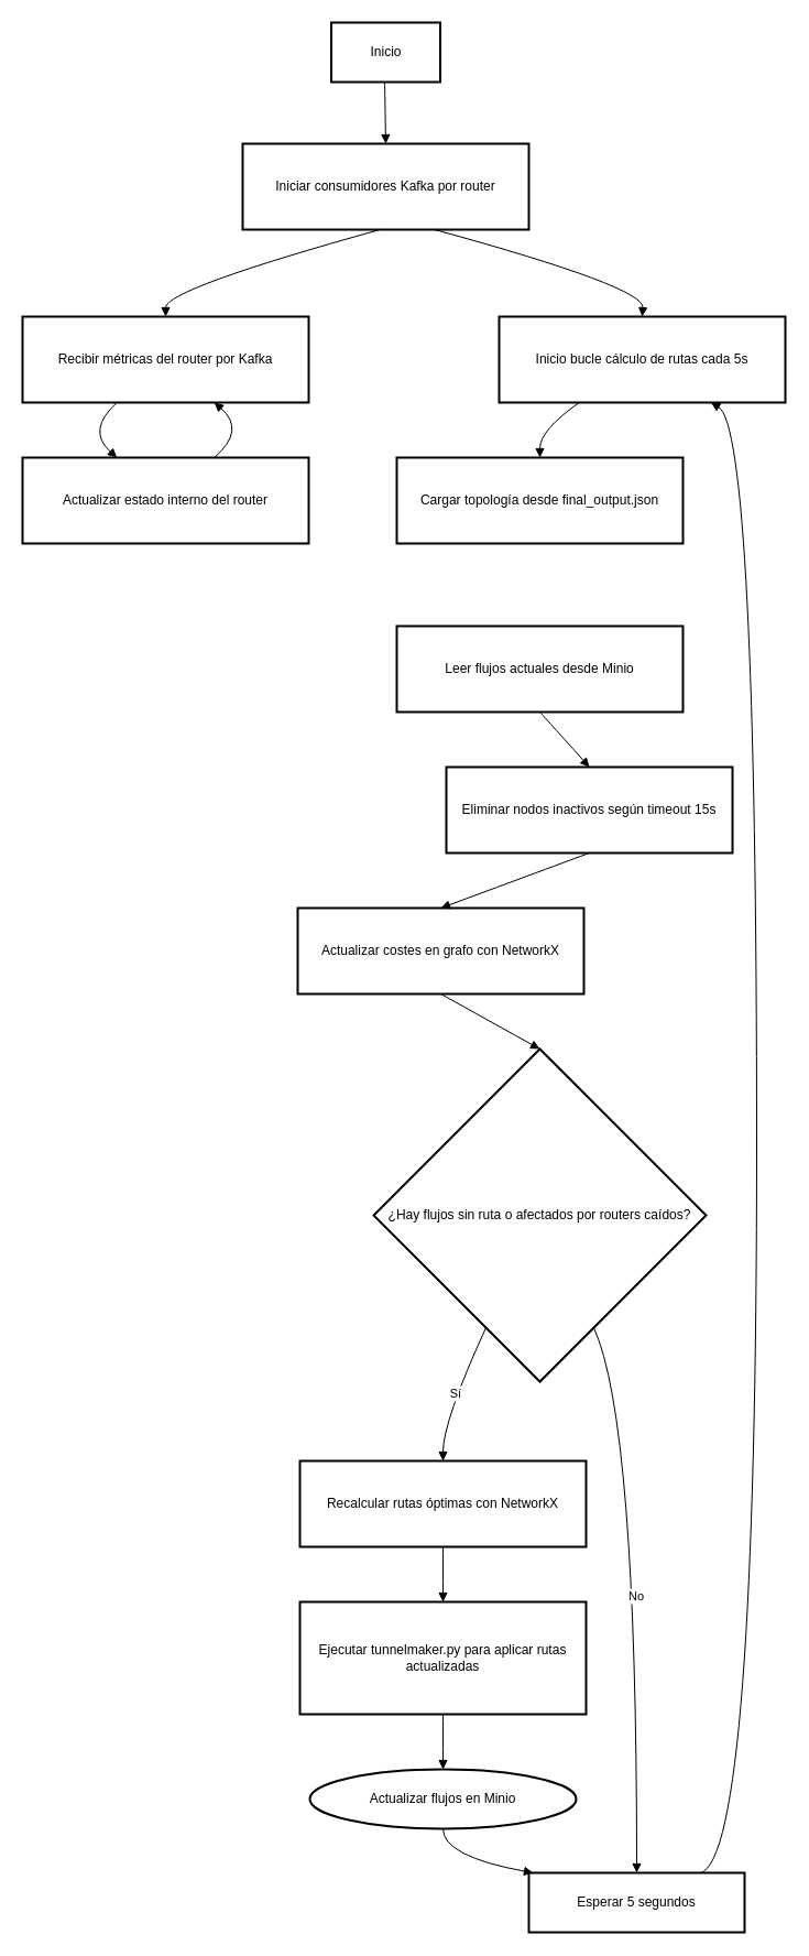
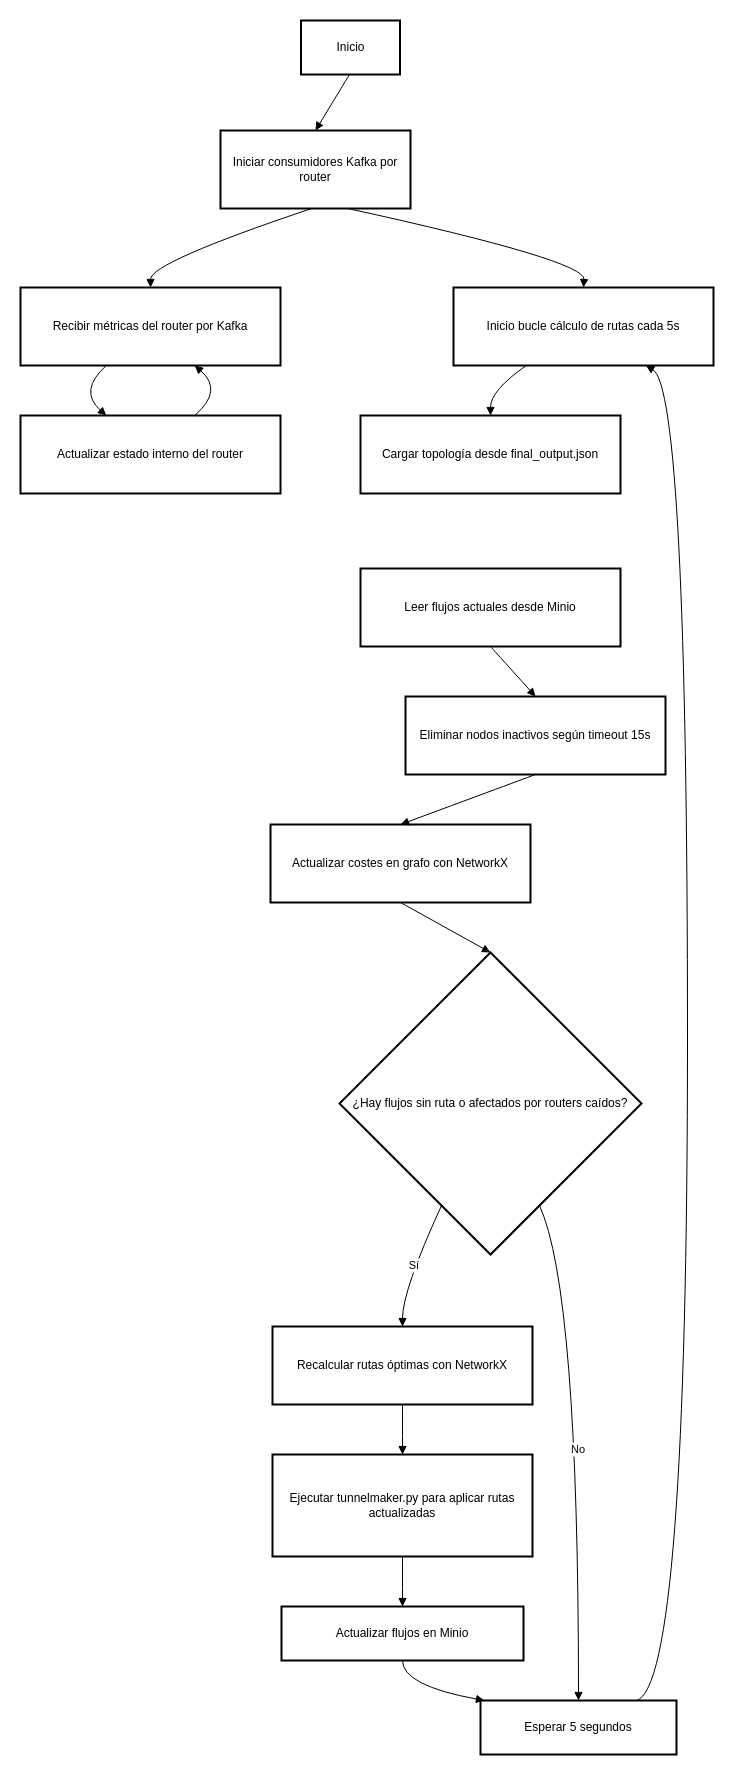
  <mxCell id="0" />
  <mxCell id="1" parent="0" />
  <mxCell id="2" value="Inicio" style="whiteSpace=wrap;strokeWidth=2;" vertex="1" parent="1"><mxGeometry x="300.5" y="20" width="99" height="54" as="geometry" /></mxCell>
- <mxCell id="3" value="Iniciar consumidores Kafka por router" style="whiteSpace=wrap;strokeWidth=2;" vertex="1" parent="1"><mxGeometry x="220" y="130" width="260" height="78" as="geometry" /></mxCell>
+ <mxCell id="3" value="Iniciar consumidores Kafka por router" style="whiteSpace=wrap;strokeWidth=2;" vertex="1" parent="1"><mxGeometry x="220" y="130" width="190" height="78" as="geometry" /></mxCell>
  <mxCell id="4" value="Inicio bucle cálculo de rutas cada 5s" style="whiteSpace=wrap;strokeWidth=2;" vertex="1" parent="1"><mxGeometry x="453" y="287" width="260" height="78" as="geometry" /></mxCell>
  <mxCell id="5" value="Recibir métricas del router por Kafka" style="whiteSpace=wrap;strokeWidth=2;" vertex="1" parent="1"><mxGeometry x="20" y="287" width="260" height="78" as="geometry" /></mxCell>
  <mxCell id="6" value="Actualizar estado interno del router" style="whiteSpace=wrap;strokeWidth=2;" vertex="1" parent="1"><mxGeometry x="20" y="415" width="260" height="78" as="geometry" /></mxCell>
  <mxCell id="7" value="Cargar topología desde final_output.json" style="whiteSpace=wrap;strokeWidth=2;" vertex="1" parent="1"><mxGeometry x="360" y="415" width="260" height="78" as="geometry" /></mxCell>
  <mxCell id="8" value="Leer flujos actuales desde Minio" style="whiteSpace=wrap;strokeWidth=2;" vertex="1" parent="1"><mxGeometry x="360" y="568" width="260" height="78" as="geometry" /></mxCell>
  <mxCell id="9" value="Eliminar nodos inactivos según timeout 15s" style="whiteSpace=wrap;strokeWidth=2;" vertex="1" parent="1"><mxGeometry x="405" y="696" width="260" height="78" as="geometry" /></mxCell>
  <mxCell id="10" value="Actualizar costes en grafo con NetworkX" style="whiteSpace=wrap;strokeWidth=2;" vertex="1" parent="1"><mxGeometry x="270" y="824" width="260" height="78" as="geometry" /></mxCell>
  <mxCell id="11" value="¿Hay flujos sin ruta o afectados por routers caídos?" style="rhombus;strokeWidth=2;whiteSpace=wrap;" vertex="1" parent="1"><mxGeometry x="339" y="952" width="302" height="302" as="geometry" /></mxCell>
  <mxCell id="12" value="Recalcular rutas óptimas con NetworkX" style="whiteSpace=wrap;strokeWidth=2;" vertex="1" parent="1"><mxGeometry x="272" y="1326" width="260" height="78" as="geometry" /></mxCell>
  <mxCell id="13" value="Ejecutar tunnelmaker.py para aplicar rutas actualizadas" style="whiteSpace=wrap;strokeWidth=2;" vertex="1" parent="1"><mxGeometry x="272" y="1454" width="260" height="102" as="geometry" /></mxCell>
- <mxCell id="14" value="Actualizar flujos en Minio" style="ellipse;whiteSpace=wrap;strokeWidth=2;" vertex="1" parent="1"><mxGeometry x="281" y="1606" width="242" height="54" as="geometry" /></mxCell>
+ <mxCell id="14" value="Actualizar flujos en Minio" style="whiteSpace=wrap;strokeWidth=2;" vertex="1" parent="1"><mxGeometry x="281" y="1606" width="242" height="54" as="geometry" /></mxCell>
  <mxCell id="15" value="Esperar 5 segundos" style="whiteSpace=wrap;strokeWidth=2;" vertex="1" parent="1"><mxGeometry x="480" y="1700" width="196" height="54" as="geometry" /></mxCell>
  <mxCell id="16" value="" style="curved=1;startArrow=none;endArrow=block;exitX=0.49;exitY=1;entryX=0.5;entryY=0;rounded=0;" edge="1" parent="1" source="2" target="3"><mxGeometry relative="1" as="geometry"><Array as="points" /></mxGeometry></mxCell>
  <mxCell id="17" value="" style="curved=1;startArrow=none;endArrow=block;exitX=0.67;exitY=1;entryX=0.5;entryY=0;rounded=0;entryDx=0;entryDy=0;" edge="1" parent="1" source="3" target="4"><mxGeometry relative="1" as="geometry"><Array as="points"><mxPoint x="585" y="260" /></Array></mxGeometry></mxCell>
  <mxCell id="18" value="" style="curved=1;startArrow=none;endArrow=block;exitX=0.48;exitY=1;entryX=0.5;entryY=0;rounded=0;" edge="1" parent="1" source="3" target="5"><mxGeometry relative="1" as="geometry"><Array as="points"><mxPoint x="150" y="262" /></Array></mxGeometry></mxCell>
  <mxCell id="19" value="" style="curved=1;startArrow=none;endArrow=block;exitX=0.33;exitY=1;entryX=0.33;entryY=0;rounded=0;" edge="1" parent="1" source="5" target="6"><mxGeometry relative="1" as="geometry"><Array as="points"><mxPoint x="78" y="390" /></Array></mxGeometry></mxCell>
  <mxCell id="20" value="" style="curved=1;startArrow=none;endArrow=block;exitX=0.67;exitY=0;entryX=0.67;entryY=1;rounded=0;" edge="1" parent="1" source="6" target="5"><mxGeometry relative="1" as="geometry"><Array as="points"><mxPoint x="223" y="390" /></Array></mxGeometry></mxCell>
  <mxCell id="21" value="" style="curved=1;startArrow=none;endArrow=block;exitX=0.28;exitY=1;entryX=0.5;entryY=0;rounded=0;" edge="1" parent="1" source="4" target="7"><mxGeometry relative="1" as="geometry"><Array as="points"><mxPoint x="490" y="390" /></Array></mxGeometry></mxCell>
  <mxCell id="22" value="" style="curved=1;startArrow=none;endArrow=block;exitX=0.5;exitY=1;entryX=0.5;entryY=0;rounded=0;" edge="1" parent="1" source="8" target="9"><mxGeometry relative="1" as="geometry"><Array as="points" /></mxGeometry></mxCell>
  <mxCell id="23" value="" style="curved=1;startArrow=none;endArrow=block;exitX=0.5;exitY=1;entryX=0.5;entryY=0;rounded=0;" edge="1" parent="1" source="9" target="10"><mxGeometry relative="1" as="geometry"><Array as="points" /></mxGeometry></mxCell>
  <mxCell id="24" value="" style="curved=1;startArrow=none;endArrow=block;exitX=0.5;exitY=1;entryX=0.5;entryY=0;rounded=0;" edge="1" parent="1" source="10" target="11"><mxGeometry relative="1" as="geometry"><Array as="points" /></mxGeometry></mxCell>
  <mxCell id="25" value="Sí" style="curved=1;startArrow=none;endArrow=block;exitX=0.26;exitY=1;entryX=0.5;entryY=0.01;rounded=0;" edge="1" parent="1" source="11" target="12"><mxGeometry relative="1" as="geometry"><Array as="points"><mxPoint x="402" y="1290" /></Array></mxGeometry></mxCell>
  <mxCell id="26" value="" style="curved=1;startArrow=none;endArrow=block;exitX=0.5;exitY=1.01;entryX=0.5;entryY=0;rounded=0;" edge="1" parent="1" source="12" target="13"><mxGeometry relative="1" as="geometry"><Array as="points" /></mxGeometry></mxCell>
  <mxCell id="27" value="" style="curved=1;startArrow=none;endArrow=block;exitX=0.5;exitY=1;entryX=0.5;entryY=0.01;rounded=0;" edge="1" parent="1" source="13" target="14"><mxGeometry relative="1" as="geometry"><Array as="points" /></mxGeometry></mxCell>
  <mxCell id="28" value="" style="curved=1;startArrow=none;endArrow=block;exitX=0.5;exitY=1.01;entryX=0.03;entryY=0.01;rounded=0;" edge="1" parent="1" source="14" target="15"><mxGeometry relative="1" as="geometry"><Array as="points"><mxPoint x="402" y="1685" /></Array></mxGeometry></mxCell>
  <mxCell id="29" value="No" style="curved=1;startArrow=none;endArrow=block;exitX=0.74;exitY=1;entryX=0.5;entryY=0.01;rounded=0;" edge="1" parent="1" source="11" target="15"><mxGeometry relative="1" as="geometry"><Array as="points"><mxPoint x="578" y="1290" /></Array></mxGeometry></mxCell>
  <mxCell id="30" value="" style="curved=1;startArrow=none;endArrow=block;exitX=0.79;exitY=0.01;entryX=0.74;entryY=1;rounded=0;" edge="1" parent="1" source="15" target="4"><mxGeometry relative="1" as="geometry"><Array as="points"><mxPoint x="687" y="1685" /><mxPoint x="687" y="390" /></Array></mxGeometry></mxCell>
